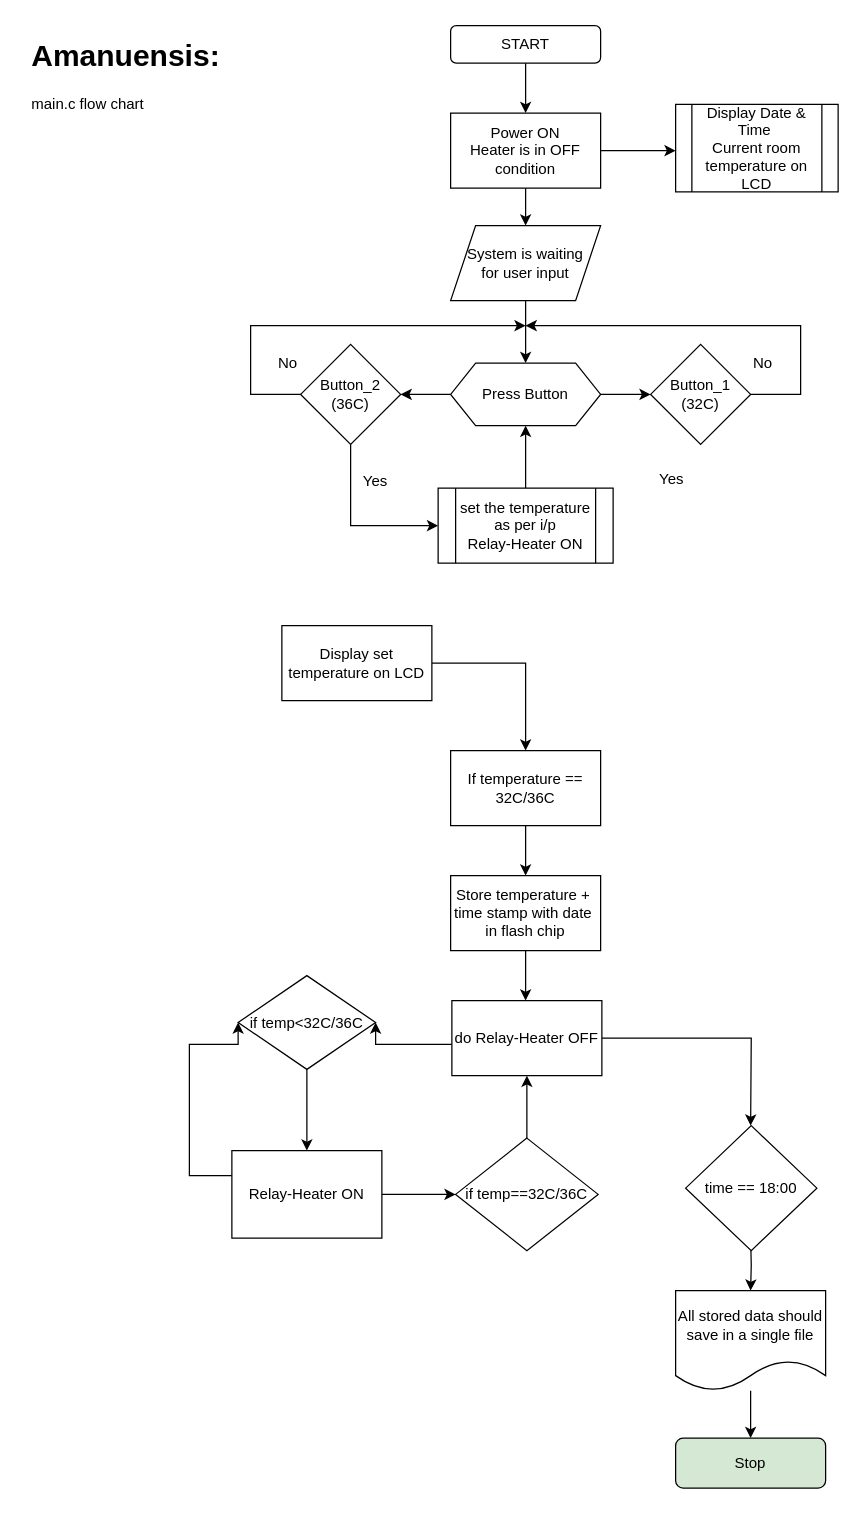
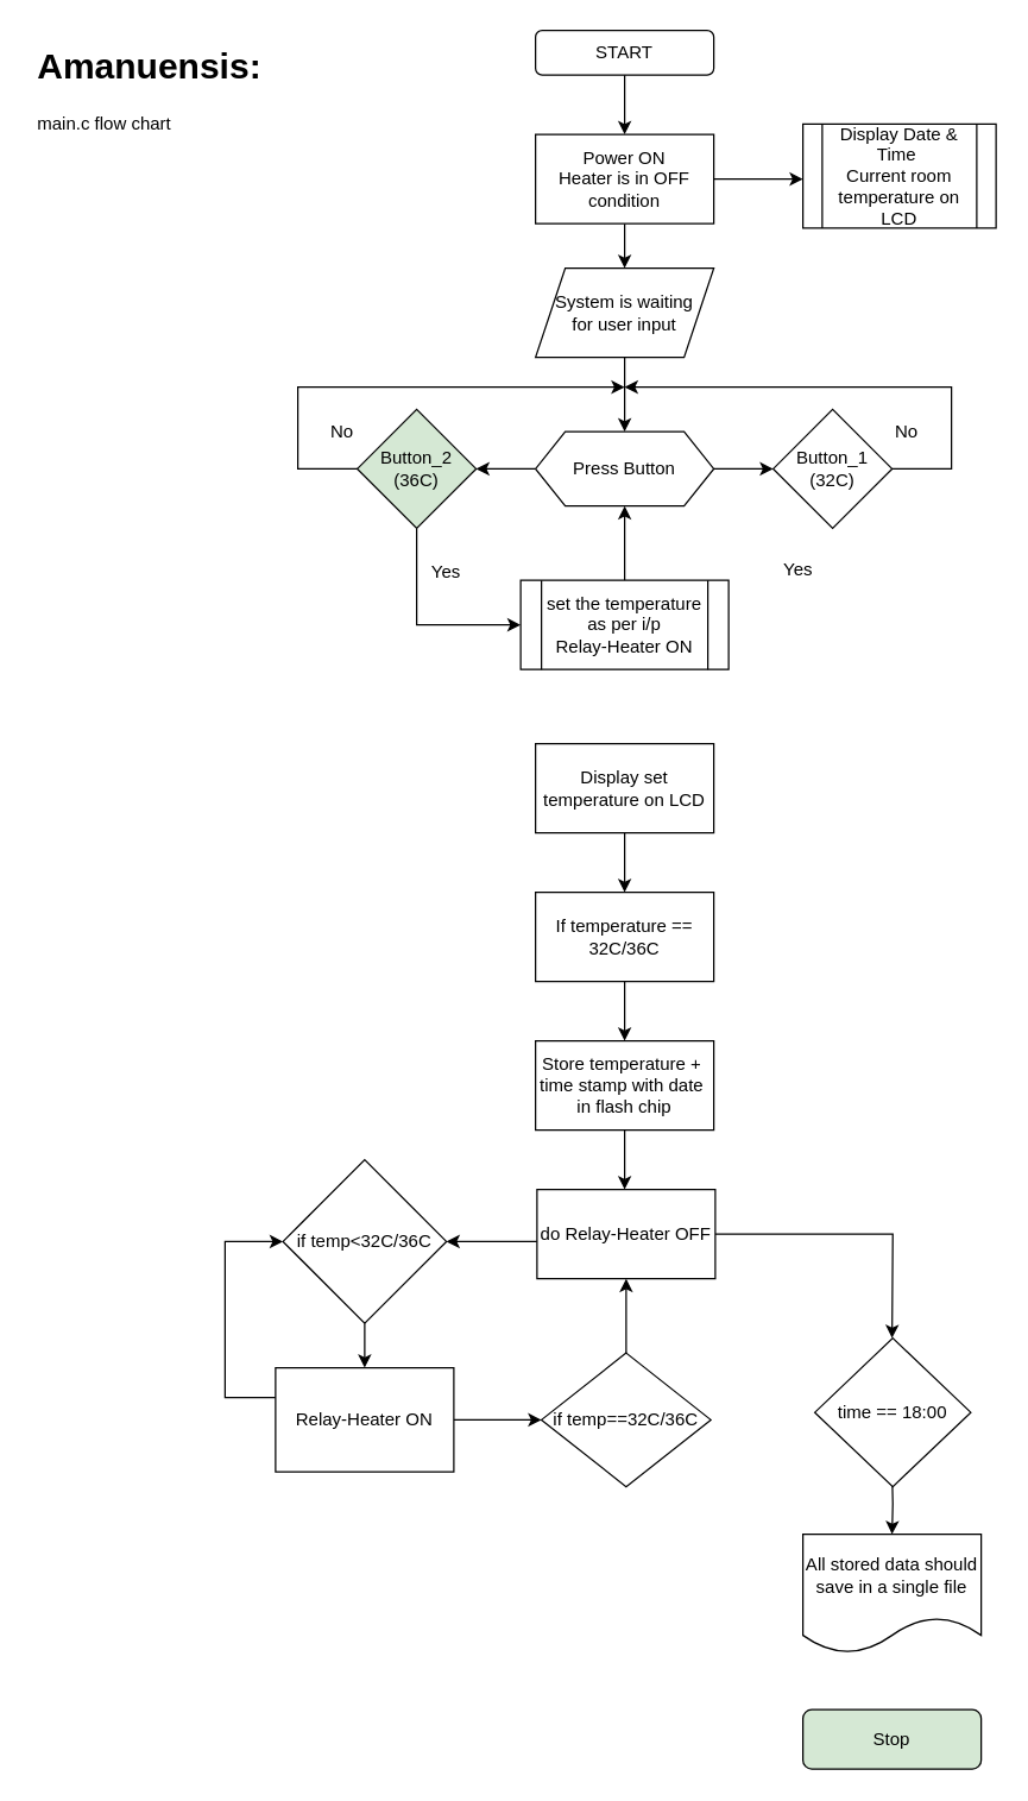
  <mxCell id="0" />
  <mxCell id="1" parent="0" />
  <mxCell id="2" value="START" style="rounded=1;whiteSpace=wrap;html=1;" vertex="1" parent="1"><mxGeometry x="360" y="20" width="120" height="30" as="geometry" /></mxCell>
  <mxCell id="3" value="" style="endArrow=classic;html=1;rounded=0;exitX=0.5;exitY=1;exitDx=0;exitDy=0;" edge="1" parent="1" source="2"><mxGeometry width="50" height="50" relative="1" as="geometry"><mxPoint x="380" y="240" as="sourcePoint" /><mxPoint x="420" y="90" as="targetPoint" /></mxGeometry></mxCell>
  <mxCell id="4" style="edgeStyle=orthogonalEdgeStyle;rounded=0;orthogonalLoop=1;jettySize=auto;html=1;entryX=0.5;entryY=0;entryDx=0;entryDy=0;" edge="1" parent="1" source="5"><mxGeometry relative="1" as="geometry"><mxPoint x="420" y="180" as="targetPoint" /></mxGeometry></mxCell>
  <mxCell id="5" value="Power ON&lt;br&gt;Heater is in OFF condition" style="rounded=0;whiteSpace=wrap;html=1;" vertex="1" parent="1"><mxGeometry x="360" y="90" width="120" height="60" as="geometry" /></mxCell>
  <mxCell id="6" value="" style="endArrow=classic;html=1;rounded=0;" edge="1" parent="1"><mxGeometry width="50" height="50" relative="1" as="geometry"><mxPoint x="480" y="120" as="sourcePoint" /><mxPoint x="540" y="120" as="targetPoint" /></mxGeometry></mxCell>
  <mxCell id="7" value="Display Date &amp;amp; Time&amp;nbsp;&lt;br&gt;Current room temperature on LCD" style="shape=process;whiteSpace=wrap;html=1;backgroundOutline=1;" vertex="1" parent="1"><mxGeometry x="540" y="83" width="130" height="70" as="geometry" /></mxCell>
  <mxCell id="8" style="edgeStyle=orthogonalEdgeStyle;rounded=0;orthogonalLoop=1;jettySize=auto;html=1;" edge="1" parent="1" source="9"><mxGeometry relative="1" as="geometry"><mxPoint x="420" y="290" as="targetPoint" /></mxGeometry></mxCell>
  <mxCell id="9" value="System is waiting &lt;br&gt;for user input" style="shape=parallelogram;perimeter=parallelogramPerimeter;whiteSpace=wrap;html=1;fixedSize=1;" vertex="1" parent="1"><mxGeometry x="360" y="180" width="120" height="60" as="geometry" /></mxCell>
  <mxCell id="10" style="edgeStyle=orthogonalEdgeStyle;rounded=0;orthogonalLoop=1;jettySize=auto;html=1;" edge="1" parent="1" source="12"><mxGeometry relative="1" as="geometry"><mxPoint x="320" y="315" as="targetPoint" /></mxGeometry></mxCell>
  <mxCell id="11" style="edgeStyle=orthogonalEdgeStyle;rounded=0;orthogonalLoop=1;jettySize=auto;html=1;" edge="1" parent="1" source="12"><mxGeometry relative="1" as="geometry"><mxPoint x="520" y="315" as="targetPoint" /></mxGeometry></mxCell>
  <mxCell id="12" value="Press Button" style="shape=hexagon;perimeter=hexagonPerimeter2;whiteSpace=wrap;html=1;fixedSize=1;" vertex="1" parent="1"><mxGeometry x="360" y="290" width="120" height="50" as="geometry" /></mxCell>
  <mxCell id="13" style="edgeStyle=orthogonalEdgeStyle;rounded=0;orthogonalLoop=1;jettySize=auto;html=1;entryX=0;entryY=0.5;entryDx=0;entryDy=0;" edge="1" parent="1" source="15" target="19"><mxGeometry relative="1" as="geometry"><mxPoint x="300" y="490" as="targetPoint" /><Array as="points"><mxPoint x="280" y="420" /></Array></mxGeometry></mxCell>
  <mxCell id="14" style="edgeStyle=orthogonalEdgeStyle;rounded=0;orthogonalLoop=1;jettySize=auto;html=1;" edge="1" parent="1"><mxGeometry relative="1" as="geometry"><mxPoint x="420" y="260" as="targetPoint" /><mxPoint x="279" y="315" as="sourcePoint" /><Array as="points"><mxPoint x="200" y="315" /><mxPoint x="200" y="260" /></Array></mxGeometry></mxCell>
- <mxCell id="15" value="Button_2&lt;br&gt;(36C)" style="rhombus;whiteSpace=wrap;html=1;" vertex="1" parent="1"><mxGeometry x="240" y="275" width="80" height="80" as="geometry" /></mxCell>
+ <mxCell id="15" value="Button_2&lt;br&gt;(36C)" style="rhombus;whiteSpace=wrap;html=1;fillColor=#d5e8d4;" vertex="1" parent="1"><mxGeometry x="240" y="275" width="80" height="80" as="geometry" /></mxCell>
  <mxCell id="16" style="edgeStyle=orthogonalEdgeStyle;rounded=0;orthogonalLoop=1;jettySize=auto;html=1;" edge="1" parent="1" source="17"><mxGeometry relative="1" as="geometry"><mxPoint x="420" y="260" as="targetPoint" /><Array as="points"><mxPoint x="640" y="315" /><mxPoint x="640" y="260" /></Array></mxGeometry></mxCell>
  <mxCell id="17" value="Button_1&lt;br&gt;(32C)" style="rhombus;whiteSpace=wrap;html=1;" vertex="1" parent="1"><mxGeometry x="520" y="275" width="80" height="80" as="geometry" /></mxCell>
  <mxCell id="18" style="edgeStyle=orthogonalEdgeStyle;rounded=0;orthogonalLoop=1;jettySize=auto;html=1;" edge="1" parent="1" source="19" target="12"><mxGeometry relative="1" as="geometry" /></mxCell>
  <mxCell id="19" value="set the temperature as per i/p&lt;br&gt;Relay-Heater ON" style="shape=process;whiteSpace=wrap;html=1;backgroundOutline=1;" vertex="1" parent="1"><mxGeometry x="350" y="390" width="140" height="60" as="geometry" /></mxCell>
  <mxCell id="20" value="Yes" style="text;html=1;strokeColor=none;fillColor=none;align=center;verticalAlign=middle;whiteSpace=wrap;rounded=0;" vertex="1" parent="1"><mxGeometry x="270" y="370" width="60" height="30" as="geometry" /></mxCell>
  <mxCell id="21" value="Yes" style="text;html=1;strokeColor=none;fillColor=none;align=center;verticalAlign=middle;whiteSpace=wrap;rounded=0;" vertex="1" parent="1"><mxGeometry x="507" y="368" width="60" height="30" as="geometry" /></mxCell>
  <mxCell id="22" value="No" style="text;html=1;strokeColor=none;fillColor=none;align=center;verticalAlign=middle;whiteSpace=wrap;rounded=0;" vertex="1" parent="1"><mxGeometry x="200" y="275" width="60" height="30" as="geometry" /></mxCell>
  <mxCell id="23" value="No" style="text;html=1;strokeColor=none;fillColor=none;align=center;verticalAlign=middle;whiteSpace=wrap;rounded=0;" vertex="1" parent="1"><mxGeometry x="580" y="275" width="60" height="30" as="geometry" /></mxCell>
  <mxCell id="24" style="edgeStyle=orthogonalEdgeStyle;rounded=0;orthogonalLoop=1;jettySize=auto;html=1;entryX=0.5;entryY=0;entryDx=0;entryDy=0;" edge="1" parent="1" source="25" target="27"><mxGeometry relative="1" as="geometry" /></mxCell>
- <mxCell id="25" value="Display set temperature on LCD" style="rounded=0;whiteSpace=wrap;html=1;" vertex="1" parent="1"><mxGeometry x="225" y="500" width="120" height="60" as="geometry" /></mxCell>
+ <mxCell id="25" value="Display set temperature on LCD" style="rounded=0;whiteSpace=wrap;html=1;" vertex="1" parent="1"><mxGeometry x="360" y="500" width="120" height="60" as="geometry" /></mxCell>
  <mxCell id="26" style="edgeStyle=orthogonalEdgeStyle;rounded=0;orthogonalLoop=1;jettySize=auto;html=1;entryX=0.5;entryY=0;entryDx=0;entryDy=0;" edge="1" parent="1" source="27" target="29"><mxGeometry relative="1" as="geometry" /></mxCell>
  <mxCell id="27" value="If temperature == 32C/36C" style="rounded=0;whiteSpace=wrap;html=1;" vertex="1" parent="1"><mxGeometry x="360" y="600" width="120" height="60" as="geometry" /></mxCell>
  <mxCell id="28" style="edgeStyle=orthogonalEdgeStyle;rounded=0;orthogonalLoop=1;jettySize=auto;html=1;" edge="1" parent="1" source="29"><mxGeometry relative="1" as="geometry"><mxPoint x="420" y="800" as="targetPoint" /></mxGeometry></mxCell>
  <mxCell id="29" value="Store temperature +&amp;nbsp;&lt;br&gt;time stamp with date&amp;nbsp;&lt;br&gt;in flash chip" style="rounded=0;whiteSpace=wrap;html=1;" vertex="1" parent="1"><mxGeometry x="360" y="700" width="120" height="60" as="geometry" /></mxCell>
  <mxCell id="30" style="edgeStyle=orthogonalEdgeStyle;rounded=0;orthogonalLoop=1;jettySize=auto;html=1;entryX=1;entryY=0.5;entryDx=0;entryDy=0;" edge="1" parent="1" source="32" target="34"><mxGeometry relative="1" as="geometry"><Array as="points"><mxPoint x="340" y="835" /><mxPoint x="340" y="835" /></Array></mxGeometry></mxCell>
  <mxCell id="31" style="edgeStyle=orthogonalEdgeStyle;rounded=0;orthogonalLoop=1;jettySize=auto;html=1;" edge="1" parent="1" source="32"><mxGeometry relative="1" as="geometry"><mxPoint x="600" y="900" as="targetPoint" /></mxGeometry></mxCell>
  <mxCell id="32" value="do Relay-Heater OFF" style="rounded=0;whiteSpace=wrap;html=1;" vertex="1" parent="1"><mxGeometry x="361" y="800" width="120" height="60" as="geometry" /></mxCell>
  <mxCell id="33" style="edgeStyle=orthogonalEdgeStyle;rounded=0;orthogonalLoop=1;jettySize=auto;html=1;entryX=0.5;entryY=0;entryDx=0;entryDy=0;" edge="1" parent="1" source="34" target="37"><mxGeometry relative="1" as="geometry" /></mxCell>
- <mxCell id="34" value="if temp&amp;lt;32C/36C&lt;br&gt;" style="rhombus;whiteSpace=wrap;html=1;" vertex="1" parent="1"><mxGeometry x="190" y="780" width="110" height="75" as="geometry" /></mxCell>
+ <mxCell id="34" value="if temp&amp;lt;32C/36C&lt;br&gt;" style="rhombus;whiteSpace=wrap;html=1;" vertex="1" parent="1"><mxGeometry x="190" y="780" width="110" height="110" as="geometry" /></mxCell>
  <mxCell id="35" style="edgeStyle=orthogonalEdgeStyle;rounded=0;orthogonalLoop=1;jettySize=auto;html=1;entryX=0;entryY=0.5;entryDx=0;entryDy=0;" edge="1" parent="1" source="37" target="34"><mxGeometry relative="1" as="geometry"><mxPoint x="180" y="830" as="targetPoint" /><Array as="points"><mxPoint x="151" y="940" /><mxPoint x="151" y="835" /></Array></mxGeometry></mxCell>
  <mxCell id="36" value="" style="edgeStyle=orthogonalEdgeStyle;rounded=0;orthogonalLoop=1;jettySize=auto;html=1;" edge="1" parent="1" source="37" target="39"><mxGeometry relative="1" as="geometry" /></mxCell>
  <mxCell id="37" value="Relay-Heater ON" style="rounded=0;whiteSpace=wrap;html=1;" vertex="1" parent="1"><mxGeometry x="185" y="920" width="120" height="70" as="geometry" /></mxCell>
  <mxCell id="38" value="" style="edgeStyle=orthogonalEdgeStyle;rounded=0;orthogonalLoop=1;jettySize=auto;html=1;" edge="1" parent="1" source="39" target="32"><mxGeometry relative="1" as="geometry" /></mxCell>
  <mxCell id="39" value="if temp==32C/36C" style="rhombus;whiteSpace=wrap;html=1;" vertex="1" parent="1"><mxGeometry x="364" y="910" width="114" height="90" as="geometry" /></mxCell>
  <mxCell id="40" value="" style="edgeStyle=orthogonalEdgeStyle;rounded=0;orthogonalLoop=1;jettySize=auto;html=1;" edge="1" parent="1" target="42"><mxGeometry relative="1" as="geometry"><mxPoint x="600" y="990" as="sourcePoint" /></mxGeometry></mxCell>
- <mxCell id="41" value="" style="edgeStyle=orthogonalEdgeStyle;rounded=0;orthogonalLoop=1;jettySize=auto;html=1;" edge="1" parent="1" source="42" target="43"><mxGeometry relative="1" as="geometry" /></mxCell>
  <mxCell id="42" value="All stored data should save in a single file" style="shape=document;whiteSpace=wrap;html=1;boundedLbl=1;" vertex="1" parent="1"><mxGeometry x="540" y="1032" width="120" height="80" as="geometry" /></mxCell>
  <mxCell id="43" value="Stop" style="rounded=1;whiteSpace=wrap;html=1;fillColor=#d5e8d4;" vertex="1" parent="1"><mxGeometry x="540" y="1150" width="120" height="40" as="geometry" /></mxCell>
  <mxCell id="44" value="time == 18:00" style="rhombus;whiteSpace=wrap;html=1;" vertex="1" parent="1"><mxGeometry x="548" y="900" width="105" height="100" as="geometry" /></mxCell>
  <mxCell id="45" value="&lt;h1&gt;Amanuensis:&lt;/h1&gt;&lt;div&gt;main.c flow chart&lt;/div&gt;" style="text;html=1;strokeColor=none;fillColor=none;spacing=5;spacingTop=-20;whiteSpace=wrap;overflow=hidden;rounded=0;" vertex="1" parent="1"><mxGeometry x="20" y="25" width="190" height="80" as="geometry" /></mxCell>
